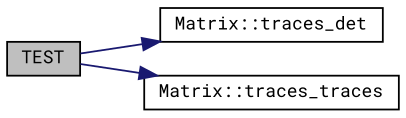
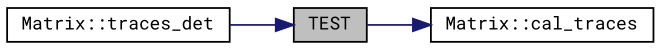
  digraph {
    fontname="Roboto Mono"
    rankdir=LR
    node [color=black fillcolor=white fontname="Roboto Mono" fontsize=10 shape=record style=filled]
    edge [color=midnightblue fontname="Roboto Mono" fontsize=10 labelfontname=Helvetica labelfontsize=10 style=solid]
    n1 [fillcolor=grey75 fontcolor=black height=0.2 label=TEST width=0.4]
    n2 [height=0.2 label="Matrix::traces_det" width=0.4]
-   n3 [height=0.2 label="Matrix::traces_traces" width=0.4]
-   n1 -> n2
+   n3 [height=0.2 label="Matrix::cal_traces" width=0.4]
+   n2 -> n1
    n1 -> n3
  }
